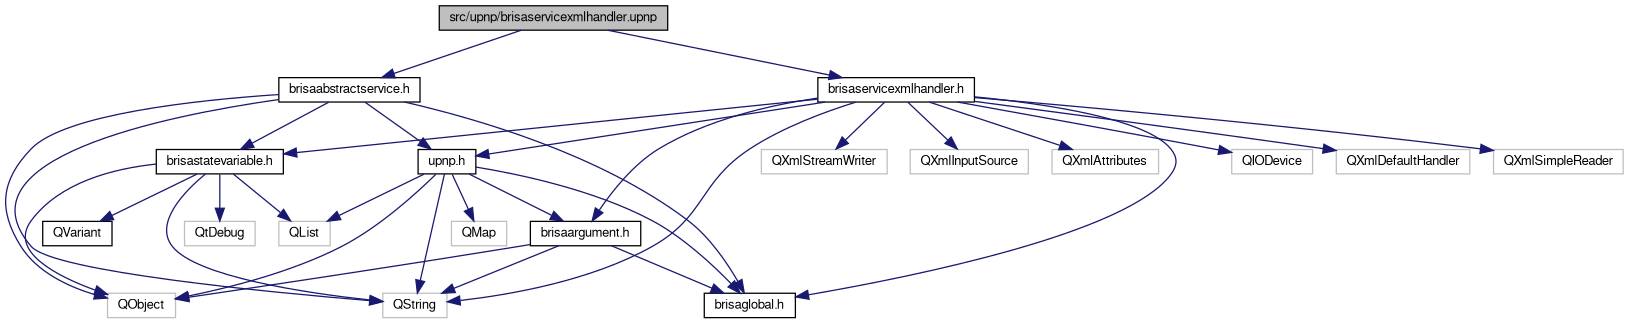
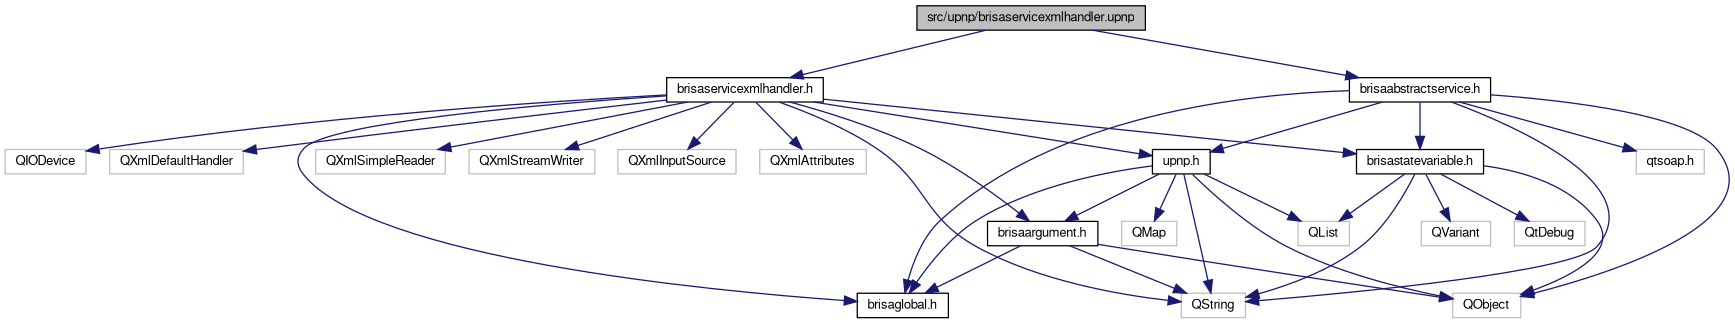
  digraph {
    node [color=grey75 fontname=FreeSans fontsize=10 shape=record]
    edge [color=midnightblue fontname=FreeSans fontsize=10 labelfontname=FreeSans labelfontsize=10 style=solid]
    n1 [color=black fillcolor=grey75 fontcolor=black height=0.2 label="src/upnp/brisaservicexmlhandler.upnp" style=filled width=0.4]
    n2 [color=black height=0.2 label="brisaservicexmlhandler.h" width=0.4]
    n3 [color=black height=0.2 label="brisaabstractservice.h" width=0.4]
    n4 [color=black height=0.2 label="upnp.h" width=0.4]
    n5 [color=black height=0.2 label="brisaargument.h" width=0.4]
    n6 [height=0.2 label=QString width=0.4]
    n7 [color=black height=0.2 label="brisaglobal.h" width=0.4]
    n8 [color=black height=0.2 label="brisastatevariable.h" width=0.4]
    n9 [height=0.2 label=QXmlDefaultHandler width=0.4]
    n10 [height=0.2 label=QXmlSimpleReader width=0.4]
    n11 [height=0.2 label=QXmlStreamWriter width=0.4]
    n12 [height=0.2 label=QXmlInputSource width=0.4]
    n13 [height=0.2 label=QXmlAttributes width=0.4]
    n14 [height=0.2 label=QIODevice width=0.4]
    n15 [height=0.2 label=QObject width=0.4]
+   n16 [height=0.2 label="qtsoap.h" width=0.4]
    n17 [height=0.2 label=QList width=0.4]
    n18 [height=0.2 label=QMap width=0.4]
-   n19 [color=black height=0.2 label=QVariant width=0.4]
+   n19 [height=0.2 label=QVariant width=0.4]
    n20 [height=0.2 label=QtDebug width=0.4]
    n1 -> n2
    n1 -> n3
    n2 -> n4
    n2 -> n5
    n2 -> n6
    n2 -> n7
    n2 -> n8
    n2 -> n9
    n2 -> n10
    n2 -> n11
    n2 -> n12
    n2 -> n13
    n2 -> n14
    n3 -> n4
    n3 -> n6
    n3 -> n7
    n3 -> n8
    n3 -> n15
+   n3 -> n16
    n4 -> n5
    n4 -> n6
    n4 -> n7
    n4 -> n15
    n4 -> n17
    n4 -> n18
    n5 -> n6
    n5 -> n7
    n5 -> n15
    n8 -> n6
    n8 -> n15
    n8 -> n17
    n8 -> n19
    n8 -> n20
  }
